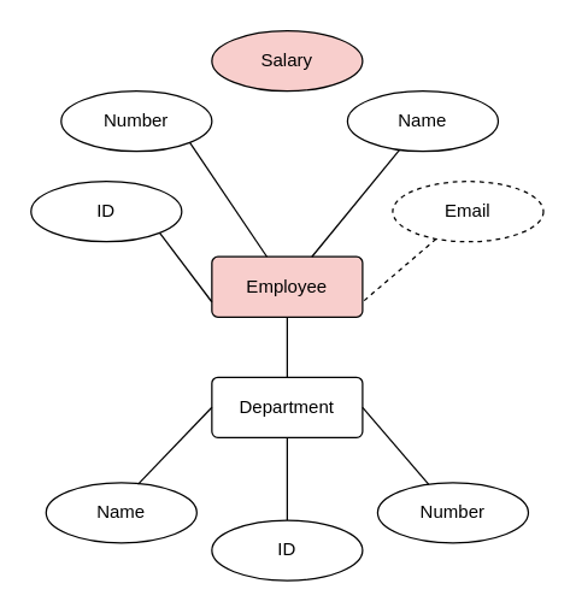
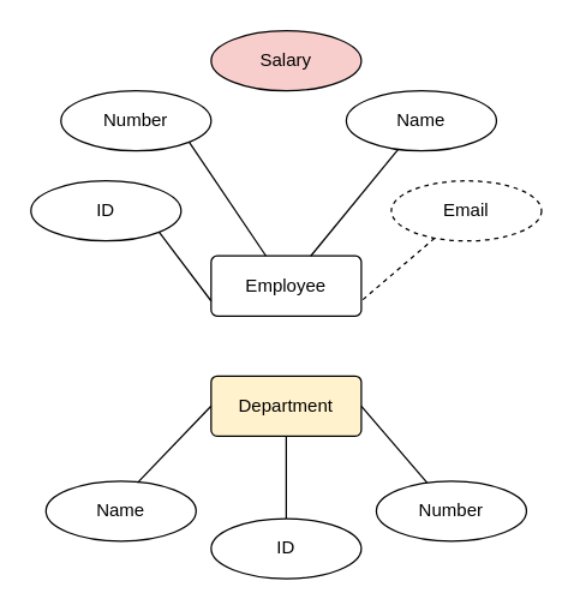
  <mxCell id="0" />
  <mxCell id="1" parent="0" />
- <mxCell id="2" value="Employee" style="rounded=1;arcSize=10;whiteSpace=wrap;html=1;align=center;fillColor=#f8cecc;" vertex="1" parent="1"><mxGeometry x="140" y="170" width="100" height="40" as="geometry" /></mxCell>
+ <mxCell id="2" value="Employee" style="rounded=1;arcSize=10;whiteSpace=wrap;html=1;align=center;" vertex="1" parent="1"><mxGeometry x="140" y="170" width="100" height="40" as="geometry" /></mxCell>
  <mxCell id="3" value="ID" style="ellipse;whiteSpace=wrap;html=1;align=center;" vertex="1" parent="1"><mxGeometry x="20" y="120" width="100" height="40" as="geometry" /></mxCell>
  <mxCell id="4" value="Number" style="ellipse;whiteSpace=wrap;html=1;align=center;" vertex="1" parent="1"><mxGeometry x="40" y="60" width="100" height="40" as="geometry" /></mxCell>
  <mxCell id="5" value="Name" style="ellipse;whiteSpace=wrap;html=1;align=center;" vertex="1" parent="1"><mxGeometry x="230" y="60" width="100" height="40" as="geometry" /></mxCell>
  <mxCell id="6" value="Email" style="ellipse;whiteSpace=wrap;html=1;align=center;dashed=1;" vertex="1" parent="1"><mxGeometry x="260" y="120" width="100" height="40" as="geometry" /></mxCell>
  <mxCell id="7" value="Salary" style="ellipse;whiteSpace=wrap;html=1;align=center;fillColor=#f8cecc;" vertex="1" parent="1"><mxGeometry x="140" y="20" width="100" height="40" as="geometry" /></mxCell>
- <mxCell id="8" value="Department" style="rounded=1;arcSize=10;whiteSpace=wrap;html=1;align=center;" vertex="1" parent="1"><mxGeometry x="140" y="250" width="100" height="40" as="geometry" /></mxCell>
+ <mxCell id="8" value="Department" style="rounded=1;arcSize=10;whiteSpace=wrap;html=1;align=center;fillColor=#fff2cc;" vertex="1" parent="1"><mxGeometry x="140" y="250" width="100" height="40" as="geometry" /></mxCell>
  <mxCell id="9" value="ID" style="ellipse;whiteSpace=wrap;html=1;align=center;" vertex="1" parent="1"><mxGeometry x="140" y="345" width="100" height="40" as="geometry" /></mxCell>
  <mxCell id="10" value="Number" style="ellipse;whiteSpace=wrap;html=1;align=center;" vertex="1" parent="1"><mxGeometry x="250" y="320" width="100" height="40" as="geometry" /></mxCell>
  <mxCell id="11" value="Name" style="ellipse;whiteSpace=wrap;html=1;align=center;" vertex="1" parent="1"><mxGeometry x="30" y="320" width="100" height="40" as="geometry" /></mxCell>
  <mxCell id="12" value="" style="endArrow=none;html=1;rounded=0;entryX=0.61;entryY=0.025;entryDx=0;entryDy=0;entryPerimeter=0;exitX=0;exitY=0.5;exitDx=0;exitDy=0;" edge="1" parent="1" source="8" target="11"><mxGeometry relative="1" as="geometry"><mxPoint x="110" y="190" as="sourcePoint" /><mxPoint x="270" y="190" as="targetPoint" /></mxGeometry></mxCell>
  <mxCell id="13" value="" style="endArrow=none;html=1;rounded=0;entryX=0.5;entryY=1;entryDx=0;entryDy=0;" edge="1" parent="1" source="9" target="8"><mxGeometry relative="1" as="geometry"><mxPoint x="110" y="190" as="sourcePoint" /><mxPoint x="270" y="190" as="targetPoint" /></mxGeometry></mxCell>
  <mxCell id="14" value="" style="endArrow=none;html=1;rounded=0;entryX=1;entryY=0.5;entryDx=0;entryDy=0;" edge="1" parent="1" source="10" target="8"><mxGeometry relative="1" as="geometry"><mxPoint x="110" y="190" as="sourcePoint" /><mxPoint x="270" y="190" as="targetPoint" /></mxGeometry></mxCell>
- <mxCell id="15" value="" style="endArrow=none;html=1;rounded=0;entryX=0.5;entryY=1;entryDx=0;entryDy=0;" edge="1" parent="1" source="8" target="2"><mxGeometry relative="1" as="geometry"><mxPoint x="110" y="190" as="sourcePoint" /><mxPoint x="270" y="190" as="targetPoint" /></mxGeometry></mxCell>
  <mxCell id="16" value="" style="endArrow=none;html=1;rounded=0;exitX=1;exitY=1;exitDx=0;exitDy=0;entryX=0;entryY=0.75;entryDx=0;entryDy=0;" edge="1" parent="1" source="3" target="2"><mxGeometry relative="1" as="geometry"><mxPoint x="110" y="190" as="sourcePoint" /><mxPoint x="270" y="190" as="targetPoint" /></mxGeometry></mxCell>
  <mxCell id="17" value="" style="endArrow=none;html=1;rounded=0;entryX=1;entryY=1;entryDx=0;entryDy=0;" edge="1" parent="1" source="2" target="4"><mxGeometry relative="1" as="geometry"><mxPoint x="110" y="190" as="sourcePoint" /><mxPoint x="270" y="190" as="targetPoint" /></mxGeometry></mxCell>
  <mxCell id="18" value="" style="endArrow=none;html=1;rounded=0;" edge="1" parent="1" source="5" target="2"><mxGeometry relative="1" as="geometry"><mxPoint x="110" y="190" as="sourcePoint" /><mxPoint x="270" y="190" as="targetPoint" /></mxGeometry></mxCell>
  <mxCell id="19" value="" style="endArrow=none;html=1;rounded=0;entryX=1;entryY=0.75;entryDx=0;entryDy=0;dashed=1;" edge="1" parent="1" source="6" target="2"><mxGeometry relative="1" as="geometry"><mxPoint x="110" y="190" as="sourcePoint" /><mxPoint x="270" y="190" as="targetPoint" /></mxGeometry></mxCell>
